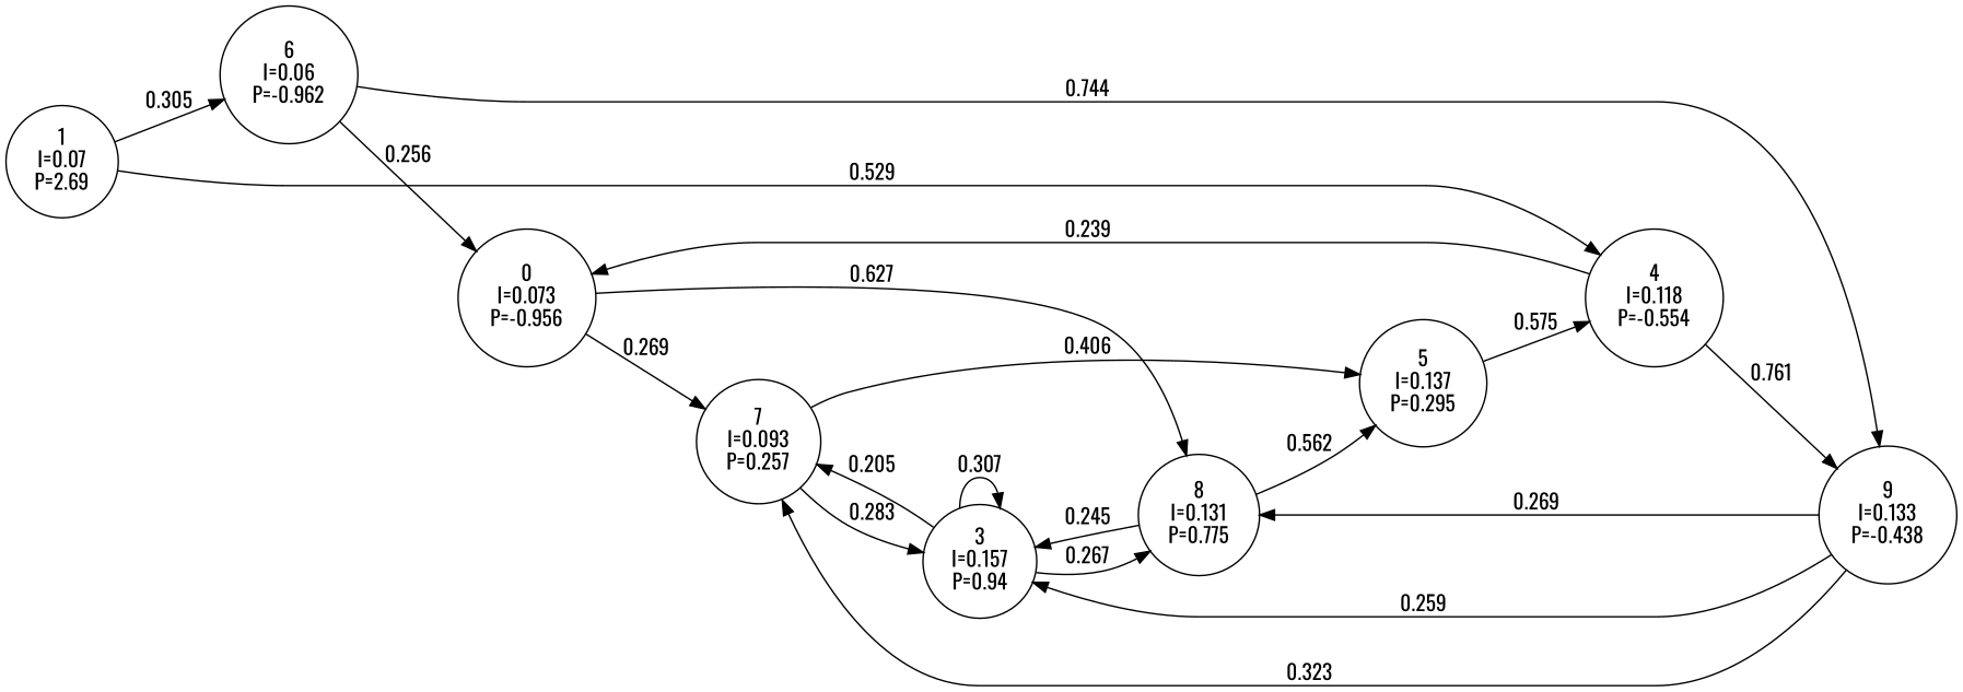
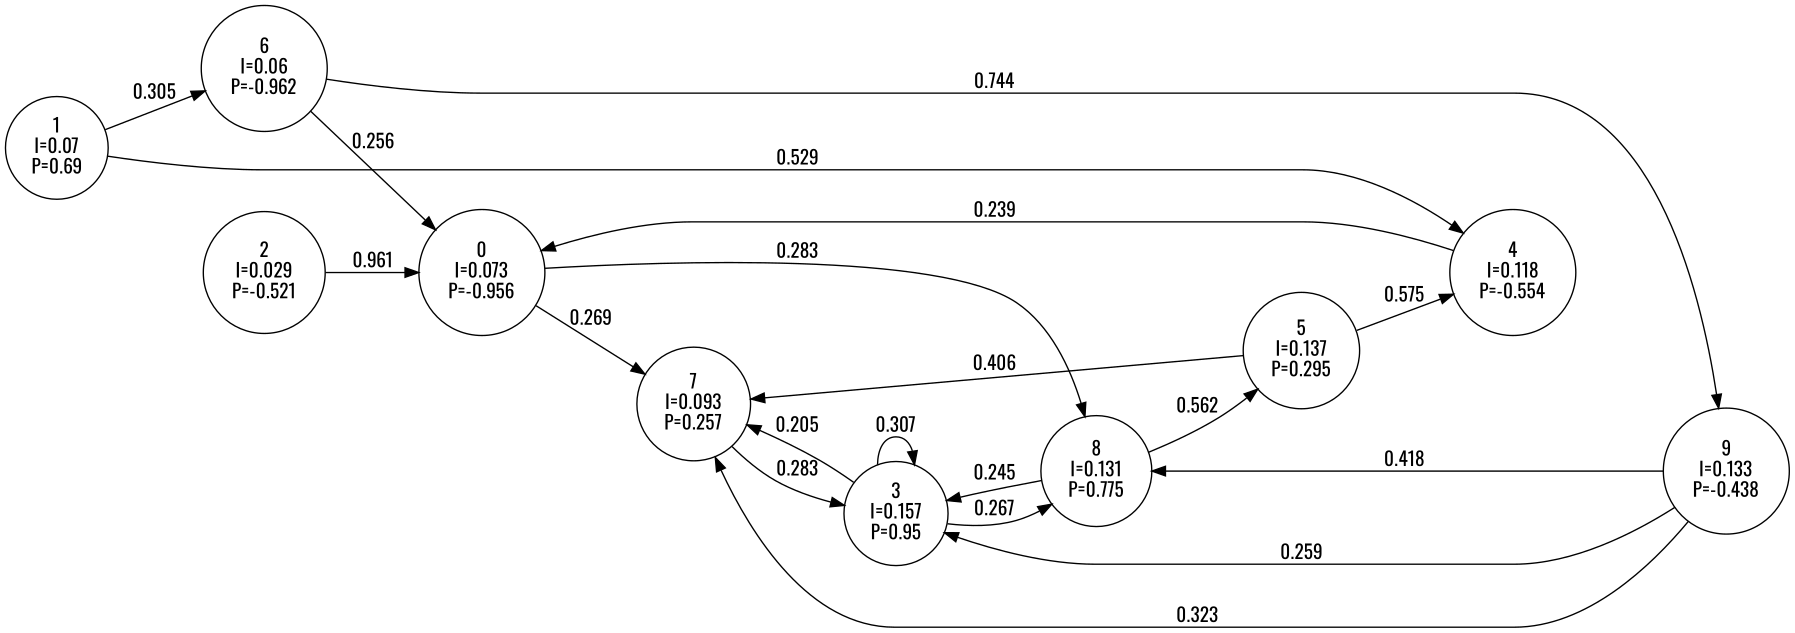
  digraph {
    fontname=Oswald
    rankdir=LR
    node [fontname=Oswald shape=circle]
    edge [fontname=Oswald]
    n1 [label="0\nI=0.073\nP=-0.956"]
    n2 [label="7\nI=0.093\nP=0.257"]
    n3 [label="8\nI=0.131\nP=0.775"]
-   n4 [label="3\nI=0.157\nP=0.94"]
+   n4 [label="3\nI=0.157\nP=0.95"]
    n5 [label="5\nI=0.137\nP=0.295"]
-   n6 [label="1\nI=0.07\nP=2.69"]
+   n6 [label="1\nI=0.07\nP=0.69"]
    n7 [label="4\nI=0.118\nP=-0.554"]
    n8 [label="6\nI=0.06\nP=-0.962"]
    n9 [label="9\nI=0.133\nP=-0.438"]
+   n10 [label="2\nI=0.029\nP=-0.521"]
    n1 -> n2 [label=0.269]
-   n1 -> n3 [label=0.627]
+   n1 -> n3 [label=0.283]
    n2 -> n4 [label=0.283]
-   n2 -> n5 [label=0.406]
+   n5 -> n2 [label=0.406]
    n3 -> n4 [label=0.245]
    n3 -> n5 [label=0.562]
    n4 -> n2 [label=0.205]
    n4 -> n3 [label=0.267]
    n4 -> n4 [label=0.307]
    n5 -> n7 [label=0.575]
    n6 -> n7 [label=0.529]
    n6 -> n8 [label=0.305]
    n7 -> n1 [label=0.239]
-   n7 -> n9 [label=0.761]
    n8 -> n1 [label=0.256]
    n8 -> n9 [label=0.744]
    n9 -> n2 [label=0.323]
-   n9 -> n3 [label=0.269]
+   n9 -> n3 [label=0.418]
    n9 -> n4 [label=0.259]
+   n10 -> n1 [label=0.961]
  }
